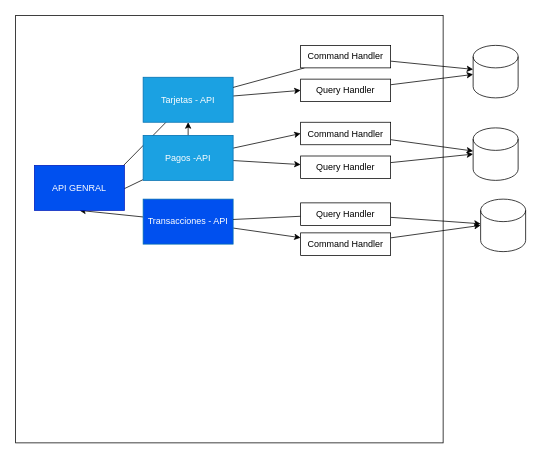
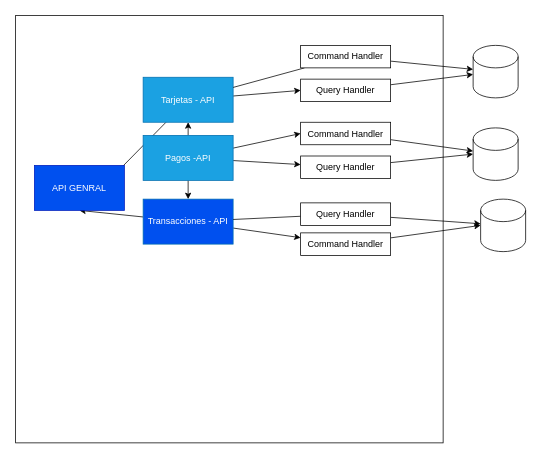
  <mxCell id="0" />
  <mxCell id="1" parent="0" />
  <mxCell id="2" value="" style="whiteSpace=wrap;html=1;aspect=fixed;" parent="1" vertex="1"><mxGeometry x="20" y="20" width="570" height="570" as="geometry" /></mxCell>
  <mxCell id="3" value="" style="shape=cylinder3;whiteSpace=wrap;html=1;boundedLbl=1;backgroundOutline=1;size=15;" parent="1" vertex="1"><mxGeometry x="630" y="60" width="60" height="70" as="geometry" /></mxCell>
  <mxCell id="4" value="" style="shape=cylinder3;whiteSpace=wrap;html=1;boundedLbl=1;backgroundOutline=1;size=15;" parent="1" vertex="1"><mxGeometry x="630" y="170" width="60" height="70" as="geometry" /></mxCell>
  <mxCell id="5" value="" style="shape=cylinder3;whiteSpace=wrap;html=1;boundedLbl=1;backgroundOutline=1;size=15;" parent="1" vertex="1"><mxGeometry x="640" y="265" width="60" height="70" as="geometry" /></mxCell>
  <mxCell id="6" style="edgeStyle=none;html=1;startArrow=none;" parent="1" source="21" target="3" edge="1"><mxGeometry relative="1" as="geometry" /></mxCell>
  <mxCell id="7" style="edgeStyle=none;html=1;entryX=0.5;entryY=1;entryDx=0;entryDy=0;" parent="1" source="9" target="19" edge="1"><mxGeometry relative="1" as="geometry" /></mxCell>
  <mxCell id="8" style="edgeStyle=none;html=1;entryX=0;entryY=0.5;entryDx=0;entryDy=0;" edge="1" parent="1" source="9" target="23"><mxGeometry relative="1" as="geometry" /></mxCell>
  <mxCell id="9" value="Tarjetas - API" style="rounded=0;whiteSpace=wrap;html=1;fillColor=#1ba1e2;fontColor=#ffffff;strokeColor=#006EAF;" parent="1" vertex="1"><mxGeometry x="190" y="102.5" width="120" height="60" as="geometry" /></mxCell>
  <mxCell id="10" style="edgeStyle=none;html=1;entryX=0;entryY=0.5;entryDx=0;entryDy=0;" parent="1" source="14" target="25" edge="1"><mxGeometry relative="1" as="geometry" /></mxCell>
- <mxCell id="11" style="edgeStyle=none;html=1;entryX=0.5;entryY=1;entryDx=0;entryDy=0;" parent="1" source="14" target="19" edge="1"><mxGeometry relative="1" as="geometry" /></mxCell>
+ <mxCell id="11" style="edgeStyle=none;html=1;" parent="1" source="14" target="18" edge="1"><mxGeometry relative="1" as="geometry" /></mxCell>
  <mxCell id="12" style="edgeStyle=none;html=1;" edge="1" parent="1" source="14" target="9"><mxGeometry relative="1" as="geometry" /></mxCell>
  <mxCell id="13" style="edgeStyle=none;html=1;" edge="1" parent="1" source="14" target="27"><mxGeometry relative="1" as="geometry" /></mxCell>
  <mxCell id="14" value="Pagos -API" style="rounded=0;whiteSpace=wrap;html=1;fillColor=#1ba1e2;fontColor=#ffffff;strokeColor=#006EAF;" parent="1" vertex="1"><mxGeometry x="190" y="180" width="120" height="60" as="geometry" /></mxCell>
  <mxCell id="15" style="edgeStyle=none;html=1;startArrow=none;" parent="1" source="29" target="5" edge="1"><mxGeometry relative="1" as="geometry" /></mxCell>
  <mxCell id="16" style="edgeStyle=none;html=1;entryX=0.5;entryY=1;entryDx=0;entryDy=0;" parent="1" source="18" target="19" edge="1"><mxGeometry relative="1" as="geometry" /></mxCell>
  <mxCell id="17" style="edgeStyle=none;html=1;" edge="1" parent="1" source="18" target="31"><mxGeometry relative="1" as="geometry" /></mxCell>
  <mxCell id="18" value="Transacciones - API" style="rounded=0;whiteSpace=wrap;html=1;fillColor=#0050ef;fontColor=#ffffff;strokeColor=#006EAF;" parent="1" vertex="1"><mxGeometry x="190" y="265" width="120" height="60" as="geometry" /></mxCell>
  <mxCell id="19" value="API GENRAL" style="rounded=0;whiteSpace=wrap;html=1;fillColor=#0050ef;fontColor=#ffffff;strokeColor=#001DBC;" parent="1" vertex="1"><mxGeometry x="45" y="220" width="120" height="60" as="geometry" /></mxCell>
  <mxCell id="20" value="" style="edgeStyle=none;html=1;endArrow=none;" edge="1" parent="1" source="9" target="21"><mxGeometry relative="1" as="geometry"><mxPoint x="350" y="128.421" as="sourcePoint" /><mxPoint x="640" y="120.789" as="targetPoint" /></mxGeometry></mxCell>
  <mxCell id="21" value="Command Handler" style="rounded=0;whiteSpace=wrap;html=1;" vertex="1" parent="1"><mxGeometry x="400" y="60" width="120" height="30" as="geometry" /></mxCell>
  <mxCell id="22" style="edgeStyle=none;html=1;" edge="1" parent="1" source="23" target="3"><mxGeometry relative="1" as="geometry" /></mxCell>
  <mxCell id="23" value="Query Handler" style="rounded=0;whiteSpace=wrap;html=1;" vertex="1" parent="1"><mxGeometry x="400" y="105" width="120" height="30" as="geometry" /></mxCell>
  <mxCell id="24" style="edgeStyle=none;html=1;" edge="1" parent="1" source="25" target="4"><mxGeometry relative="1" as="geometry" /></mxCell>
  <mxCell id="25" value="Command Handler" style="rounded=0;whiteSpace=wrap;html=1;" vertex="1" parent="1"><mxGeometry x="400" y="162.5" width="120" height="30" as="geometry" /></mxCell>
  <mxCell id="26" style="edgeStyle=none;html=1;entryX=0;entryY=0.5;entryDx=0;entryDy=0;entryPerimeter=0;" edge="1" parent="1" source="27" target="4"><mxGeometry relative="1" as="geometry" /></mxCell>
  <mxCell id="27" value="Query Handler" style="rounded=0;whiteSpace=wrap;html=1;" vertex="1" parent="1"><mxGeometry x="400" y="207.5" width="120" height="30" as="geometry" /></mxCell>
  <mxCell id="28" value="" style="edgeStyle=none;html=1;endArrow=none;" edge="1" parent="1" source="18" target="29"><mxGeometry relative="1" as="geometry"><mxPoint x="356" y="307.406" as="sourcePoint" /><mxPoint x="640" y="318.797" as="targetPoint" /></mxGeometry></mxCell>
  <mxCell id="29" value="Query Handler" style="rounded=0;whiteSpace=wrap;html=1;" vertex="1" parent="1"><mxGeometry x="400" y="270" width="120" height="30" as="geometry" /></mxCell>
  <mxCell id="30" style="edgeStyle=none;html=1;entryX=0;entryY=0.5;entryDx=0;entryDy=0;entryPerimeter=0;" edge="1" parent="1" source="31" target="5"><mxGeometry relative="1" as="geometry" /></mxCell>
  <mxCell id="31" value="Command Handler" style="rounded=0;whiteSpace=wrap;html=1;" vertex="1" parent="1"><mxGeometry x="400" y="310" width="120" height="30" as="geometry" /></mxCell>
